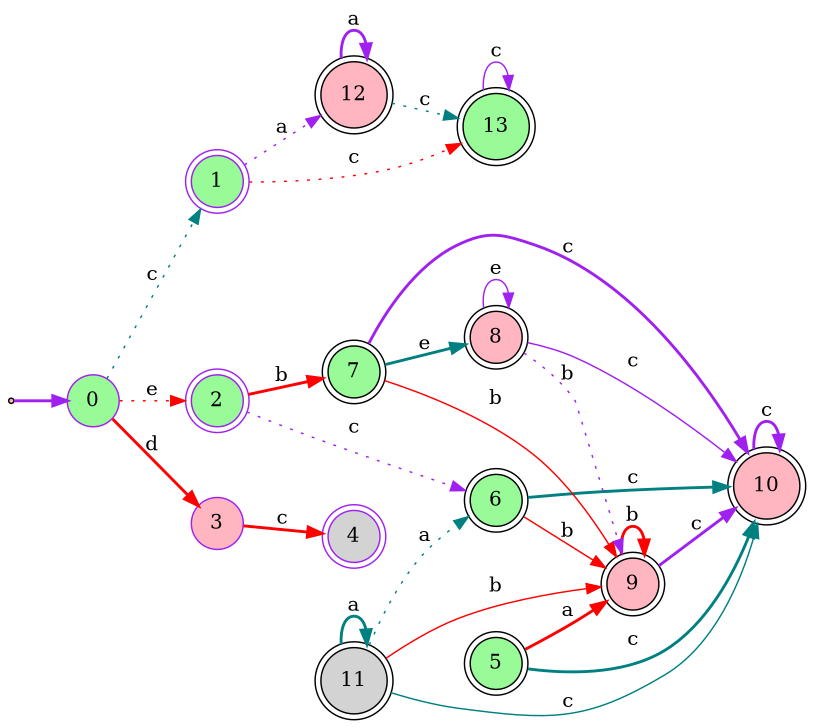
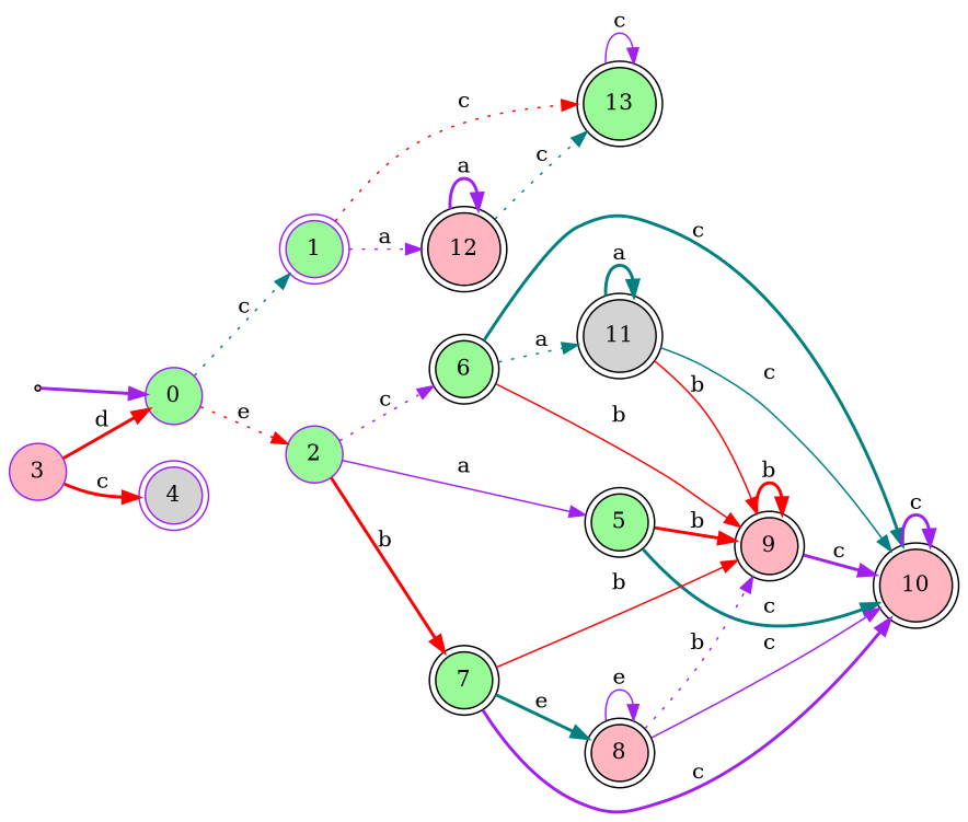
  digraph {
    rankdir=LR
    node [color=black fillcolor=palegreen shape=doublecircle style=filled]
    edge [color=purple style=bold]
    dummy0 [fillcolor=lightpink shape=point]
    0 [color=purple shape=circle]
    1 [color=purple]
-   2 [color=purple]
+   2 [color=purple shape=circle]
    3 [color=purple fillcolor=lightpink shape=circle]
    12 [fillcolor=lightpink]
    13
    5
    6
    7
    4 [color=purple fillcolor=lightgrey]
    9 [fillcolor=lightpink]
    10 [fillcolor=lightpink]
    11 [fillcolor=lightgrey]
    8 [fillcolor=lightpink]
    dummy0 -> 0
    0 -> 1 [color=teal label=c style=dotted]
    0 -> 2 [color=red label=e style=dotted]
-   0 -> 3 [color=red label=d]
+   3 -> 0 [color=red label=d]
    1 -> 12 [label=a style=dotted]
    1 -> 13 [color=red label=c style=dotted]
+   2 -> 5 [label=a style=solid]
    2 -> 6 [label=c style=dotted]
    2 -> 7 [color=red label=b]
    3 -> 4 [color=red label=c]
    12 -> 12 [label=a]
    12 -> 13 [color=teal label=c style=dotted]
    13 -> 13 [label=c style=solid]
-   5 -> 9 [color=red label=a]
+   5 -> 9 [color=red label=b]
    5 -> 10 [color=teal label=c]
    6 -> 9 [color=red label=b style=solid]
    6 -> 10 [color=teal label=c]
-   11 -> 6 [color=teal label=a style=dotted]
+   6 -> 11 [color=teal label=a style=dotted]
    7 -> 9 [color=red label=b style=solid]
    7 -> 10 [label=c]
    7 -> 8 [color=teal label=e]
    9 -> 9 [color=red label=b]
    9 -> 10 [label=c]
    10 -> 10 [label=c]
    11 -> 9 [color=red label=b style=solid]
    11 -> 10 [color=teal label=c style=solid]
    11 -> 11 [color=teal label=a]
    8 -> 9 [label=b style=dotted]
    8 -> 10 [label=c style=solid]
    8 -> 8 [label=e style=solid]
  }
